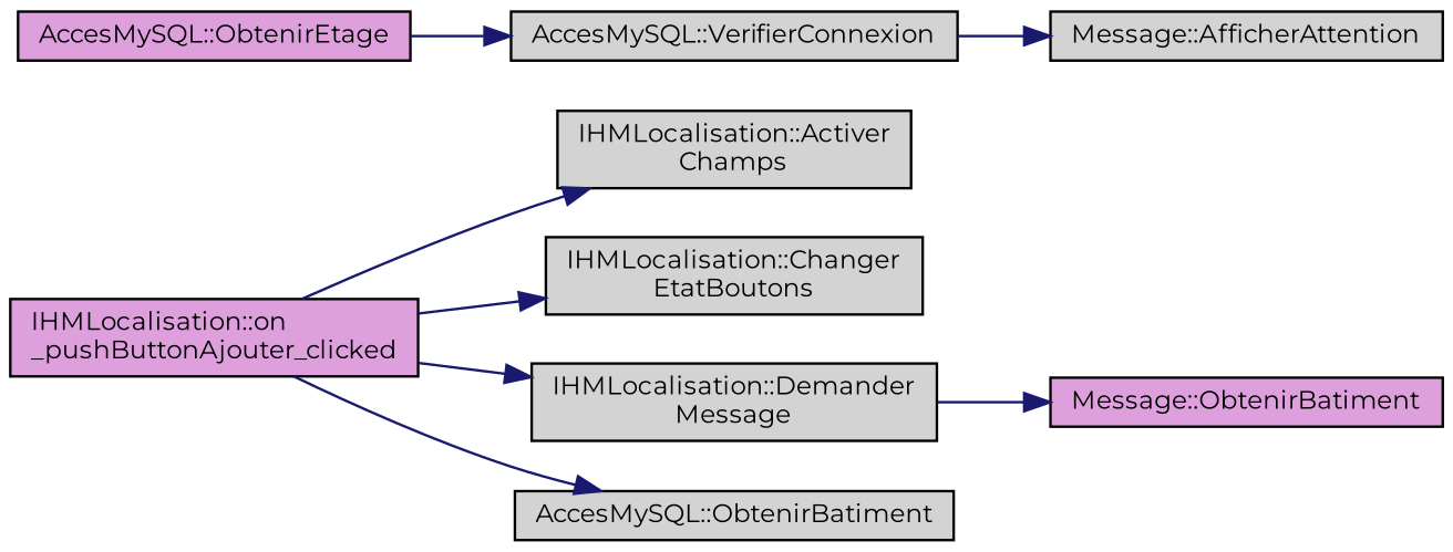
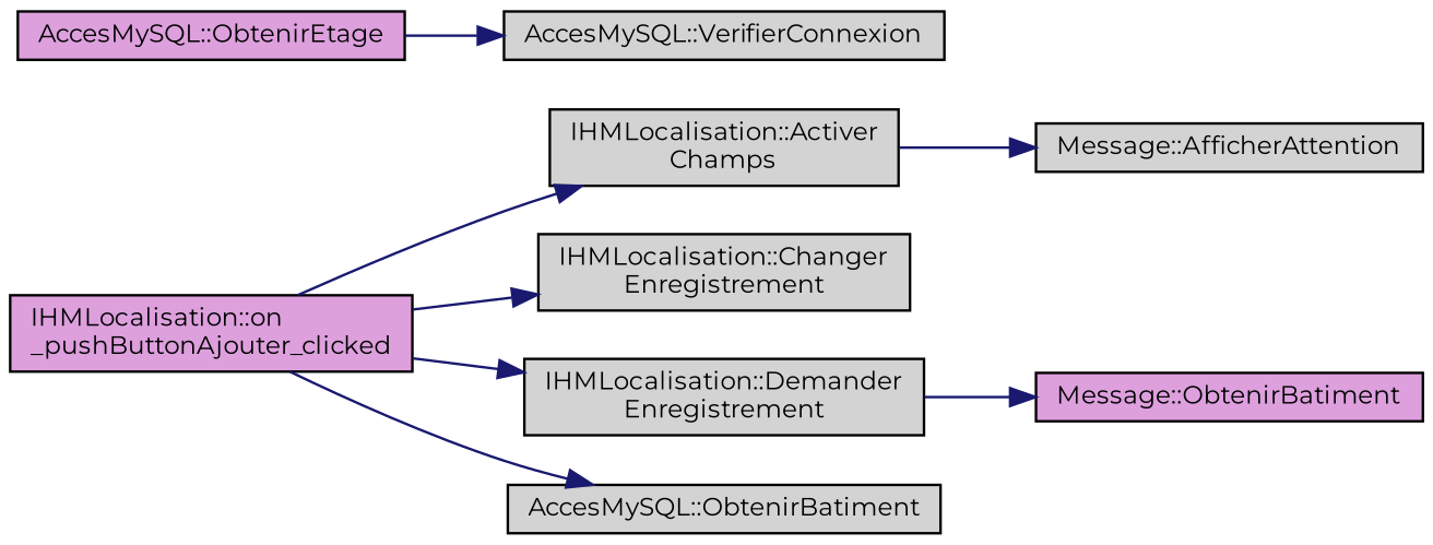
  digraph {
    fontname=Montserrat
    rankdir=LR
    node [color=black fillcolor=lightgrey fontname=Montserrat fontsize=10 shape=record style=filled]
    edge [color=midnightblue fontname=Montserrat fontsize=10 labelfontname=Helvetica labelfontsize=10 style=solid]
    n1 [fillcolor=plum fontcolor=black height=0.2 label="IHMLocalisation::on\l_pushButtonAjouter_clicked" width=0.4]
    n2 [height=0.2 label="IHMLocalisation::Activer\lChamps" width=0.4]
-   n3 [height=0.2 label="IHMLocalisation::Changer\lEtatBoutons" width=0.4]
-   n4 [height=0.2 label="IHMLocalisation::Demander\lMessage" width=0.4]
+   n3 [height=0.2 label="IHMLocalisation::Changer\lEnregistrement" width=0.4]
+   n4 [height=0.2 label="IHMLocalisation::Demander\lEnregistrement" width=0.4]
    n5 [height=0.2 label="AccesMySQL::ObtenirBatiment" width=0.4]
    n6 [fillcolor=plum height=0.2 label="Message::ObtenirBatiment" width=0.4]
    n7 [fillcolor=plum height=0.2 label="AccesMySQL::ObtenirEtage" width=0.4]
    n8 [height=0.2 label="AccesMySQL::VerifierConnexion" width=0.4]
    n9 [height=0.2 label="Message::AfficherAttention" width=0.4]
    n1 -> n2
    n1 -> n3
    n1 -> n4
    n1 -> n5
    n4 -> n6
    n7 -> n8
-   n8 -> n9
+   n2 -> n9
  }
